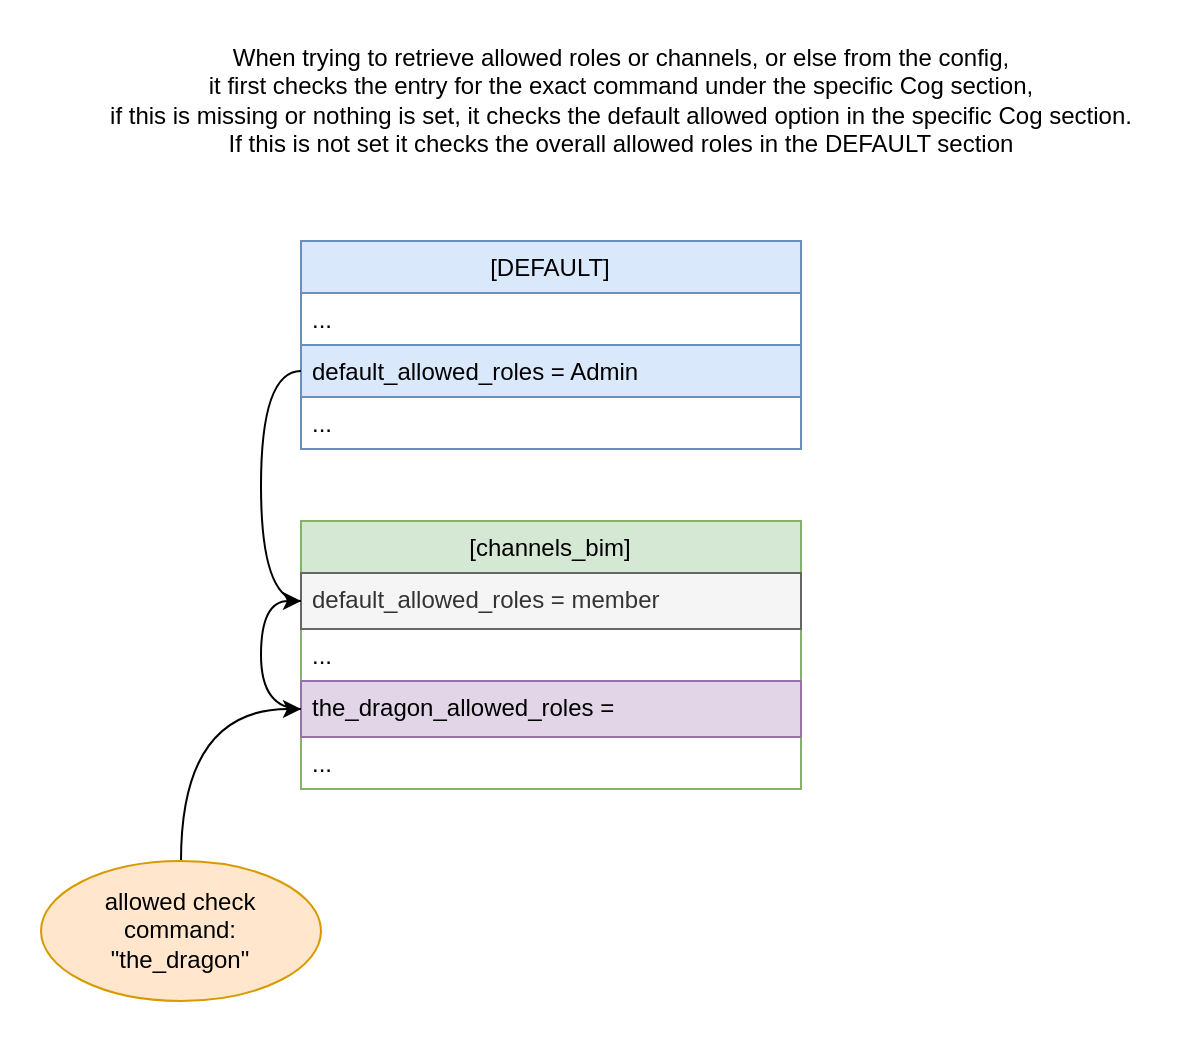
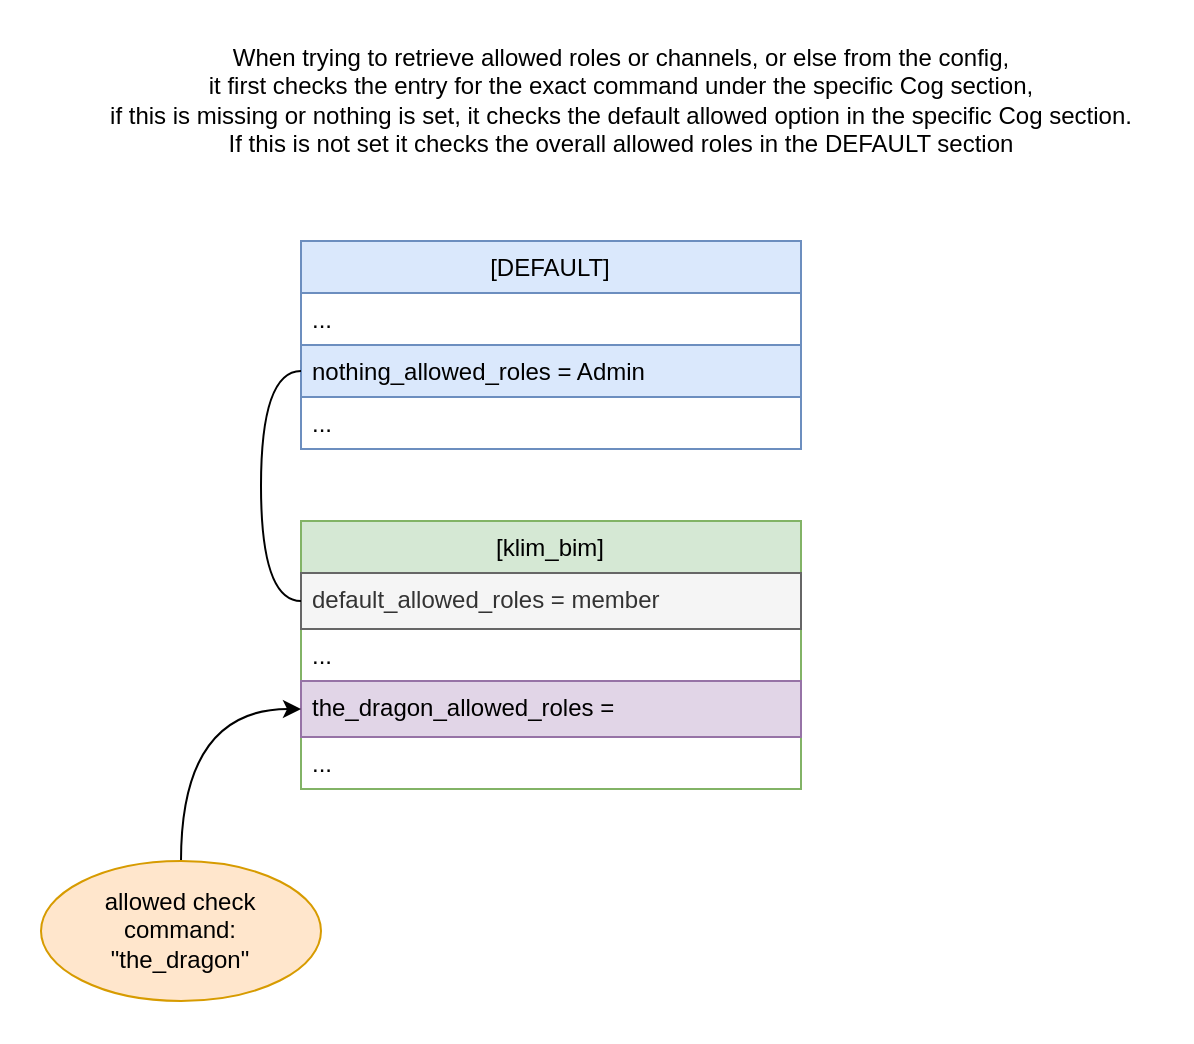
  <mxCell id="0" />
  <mxCell id="1" parent="0" />
  <mxCell id="2" value="[DEFAULT]" style="swimlane;fontStyle=0;childLayout=stackLayout;horizontal=1;startSize=26;fillColor=#dae8fc;horizontalStack=0;resizeParent=1;resizeParentMax=0;resizeLast=0;collapsible=1;marginBottom=0;strokeColor=#6c8ebf;" vertex="1" parent="1"><mxGeometry x="150" y="120" width="250" height="104" as="geometry" /></mxCell>
  <mxCell id="3" value="..." style="text;strokeColor=none;fillColor=none;align=left;verticalAlign=top;spacingLeft=4;spacingRight=4;overflow=hidden;rotatable=0;points=[[0,0.5],[1,0.5]];portConstraint=eastwest;" vertex="1" parent="2"><mxGeometry y="26" width="250" height="26" as="geometry" /></mxCell>
- <mxCell id="4" value="default_allowed_roles = Admin" style="text;strokeColor=#6c8ebf;fillColor=#dae8fc;align=left;verticalAlign=top;spacingLeft=4;spacingRight=4;overflow=hidden;rotatable=0;points=[[0,0.5],[1,0.5]];portConstraint=eastwest;" vertex="1" parent="2"><mxGeometry y="52" width="250" height="26" as="geometry" /></mxCell>
+ <mxCell id="4" value="nothing_allowed_roles = Admin" style="text;strokeColor=#6c8ebf;fillColor=#dae8fc;align=left;verticalAlign=top;spacingLeft=4;spacingRight=4;overflow=hidden;rotatable=0;points=[[0,0.5],[1,0.5]];portConstraint=eastwest;" vertex="1" parent="2"><mxGeometry y="52" width="250" height="26" as="geometry" /></mxCell>
  <mxCell id="5" value="..." style="text;strokeColor=none;fillColor=none;align=left;verticalAlign=top;spacingLeft=4;spacingRight=4;overflow=hidden;rotatable=0;points=[[0,0.5],[1,0.5]];portConstraint=eastwest;" vertex="1" parent="2"><mxGeometry y="78" width="250" height="26" as="geometry" /></mxCell>
- <mxCell id="6" value="[channels_bim]" style="swimlane;fontStyle=0;childLayout=stackLayout;horizontal=1;startSize=26;fillColor=#d5e8d4;horizontalStack=0;resizeParent=1;resizeParentMax=0;resizeLast=0;collapsible=1;marginBottom=0;strokeColor=#82b366;" vertex="1" parent="1"><mxGeometry x="150" y="260" width="250" height="134" as="geometry" /></mxCell>
+ <mxCell id="6" value="[klim_bim]" style="swimlane;fontStyle=0;childLayout=stackLayout;horizontal=1;startSize=26;fillColor=#d5e8d4;horizontalStack=0;resizeParent=1;resizeParentMax=0;resizeLast=0;collapsible=1;marginBottom=0;strokeColor=#82b366;" vertex="1" parent="1"><mxGeometry x="150" y="260" width="250" height="134" as="geometry" /></mxCell>
  <mxCell id="7" value="default_allowed_roles = member" style="text;strokeColor=#666666;fillColor=#f5f5f5;align=left;verticalAlign=top;spacingLeft=4;spacingRight=4;overflow=hidden;rotatable=0;points=[[0,0.5],[1,0.5]];portConstraint=eastwest;fontColor=#333333;" vertex="1" parent="6"><mxGeometry y="26" width="250" height="28" as="geometry" /></mxCell>
  <mxCell id="8" value="..." style="text;strokeColor=none;fillColor=none;align=left;verticalAlign=top;spacingLeft=4;spacingRight=4;overflow=hidden;rotatable=0;points=[[0,0.5],[1,0.5]];portConstraint=eastwest;" vertex="1" parent="6"><mxGeometry y="54" width="250" height="26" as="geometry" /></mxCell>
  <mxCell id="9" value="the_dragon_allowed_roles = " style="text;strokeColor=#9673a6;fillColor=#e1d5e7;align=left;verticalAlign=top;spacingLeft=4;spacingRight=4;overflow=hidden;rotatable=0;points=[[0,0.5],[1,0.5]];portConstraint=eastwest;" vertex="1" parent="6"><mxGeometry y="80" width="250" height="28" as="geometry" /></mxCell>
  <mxCell id="10" value="..." style="text;strokeColor=none;fillColor=none;align=left;verticalAlign=top;spacingLeft=4;spacingRight=4;overflow=hidden;rotatable=0;points=[[0,0.5],[1,0.5]];portConstraint=eastwest;" vertex="1" parent="6"><mxGeometry y="108" width="250" height="26" as="geometry" /></mxCell>
- <mxCell id="11" style="edgeStyle=orthogonalEdgeStyle;curved=1;orthogonalLoop=1;jettySize=auto;html=1;entryX=0;entryY=0.5;entryDx=0;entryDy=0;" edge="1" parent="6" source="9" target="7"><mxGeometry relative="1" as="geometry"><mxPoint x="310" y="94" as="targetPoint" /><Array as="points"><mxPoint x="-20" y="94" /><mxPoint x="-20" y="40" /></Array></mxGeometry></mxCell>
  <mxCell id="12" style="edgeStyle=orthogonalEdgeStyle;curved=1;orthogonalLoop=1;jettySize=auto;html=1;entryX=0;entryY=0.5;entryDx=0;entryDy=0;endArrow=none;" edge="1" parent="1" source="7" target="4"><mxGeometry relative="1" as="geometry"><mxPoint x="90" y="300" as="targetPoint" /></mxGeometry></mxCell>
  <mxCell id="13" style="edgeStyle=orthogonalEdgeStyle;curved=1;orthogonalLoop=1;jettySize=auto;html=1;" edge="1" parent="1" source="14" target="9"><mxGeometry relative="1" as="geometry" /></mxCell>
  <mxCell id="14" value="allowed check&lt;br&gt;command:&lt;br&gt;&quot;the_dragon&quot;" style="ellipse;whiteSpace=wrap;html=1;fillColor=#ffe6cc;strokeColor=#d79b00;" vertex="1" parent="1"><mxGeometry x="20" y="430" width="140" height="70" as="geometry" /></mxCell>
  <mxCell id="15" value="When trying to retrieve allowed roles or channels, or else from the config,&lt;br&gt;it first checks the entry for the exact command under the specific Cog section,&lt;br&gt;if this is missing or nothing is set, it checks the default allowed option in the specific Cog section.&lt;br&gt;If this is not set it checks the overall allowed roles in the DEFAULT section&lt;br&gt;" style="text;html=1;align=center;verticalAlign=middle;resizable=0;points=[];autosize=1;" vertex="1" parent="1"><mxGeometry x="45" y="20" width="530" height="60" as="geometry" /></mxCell>
